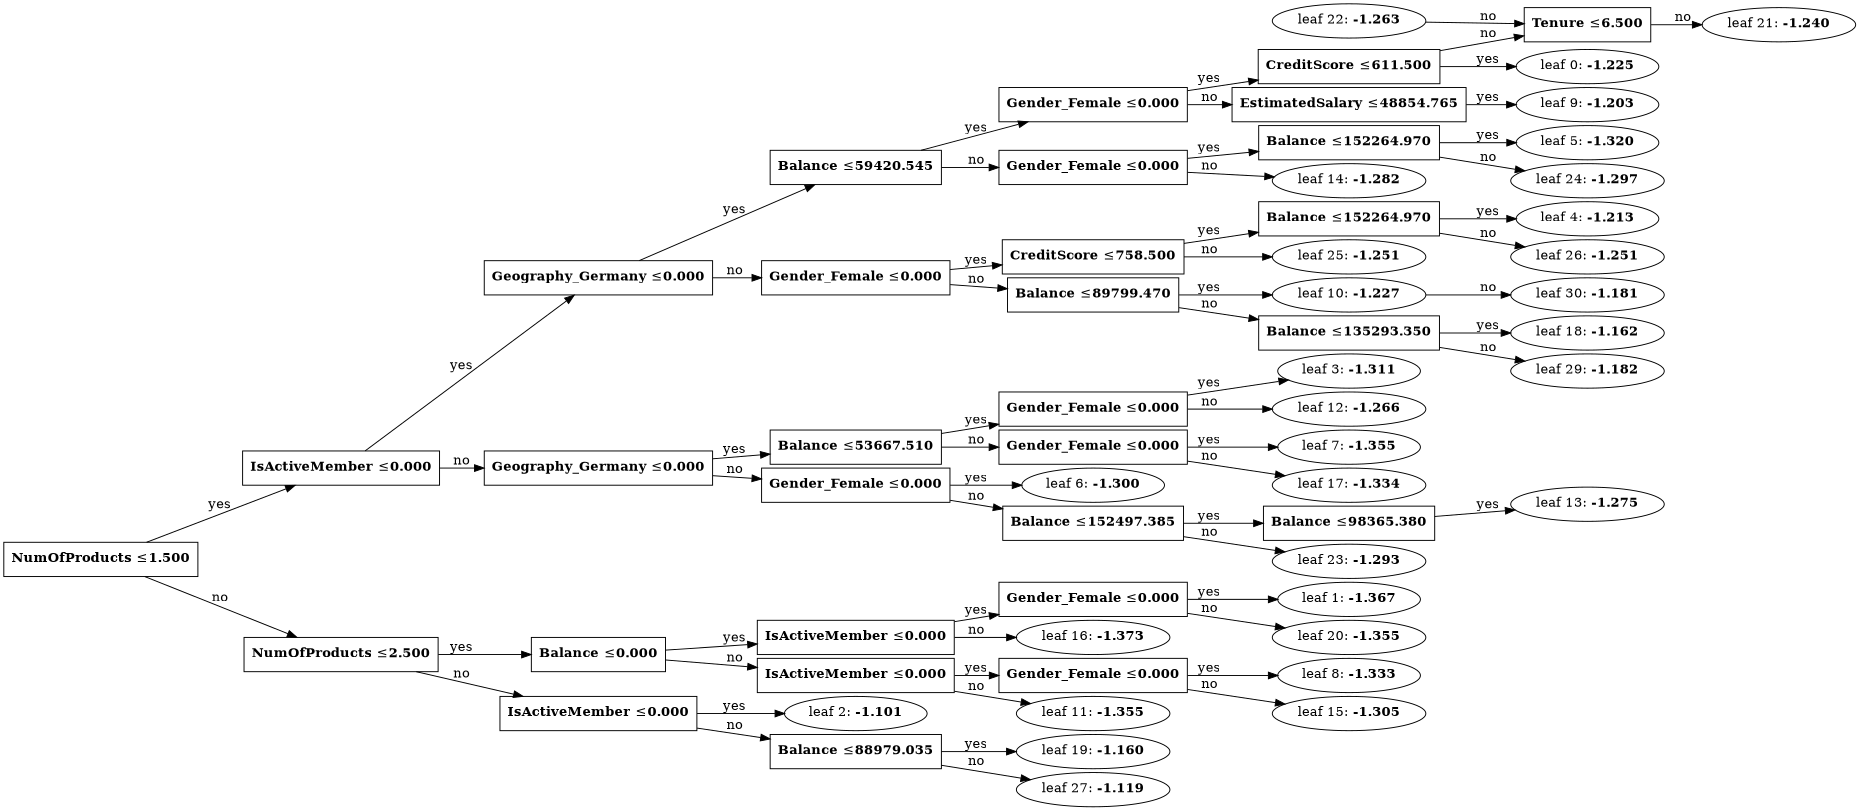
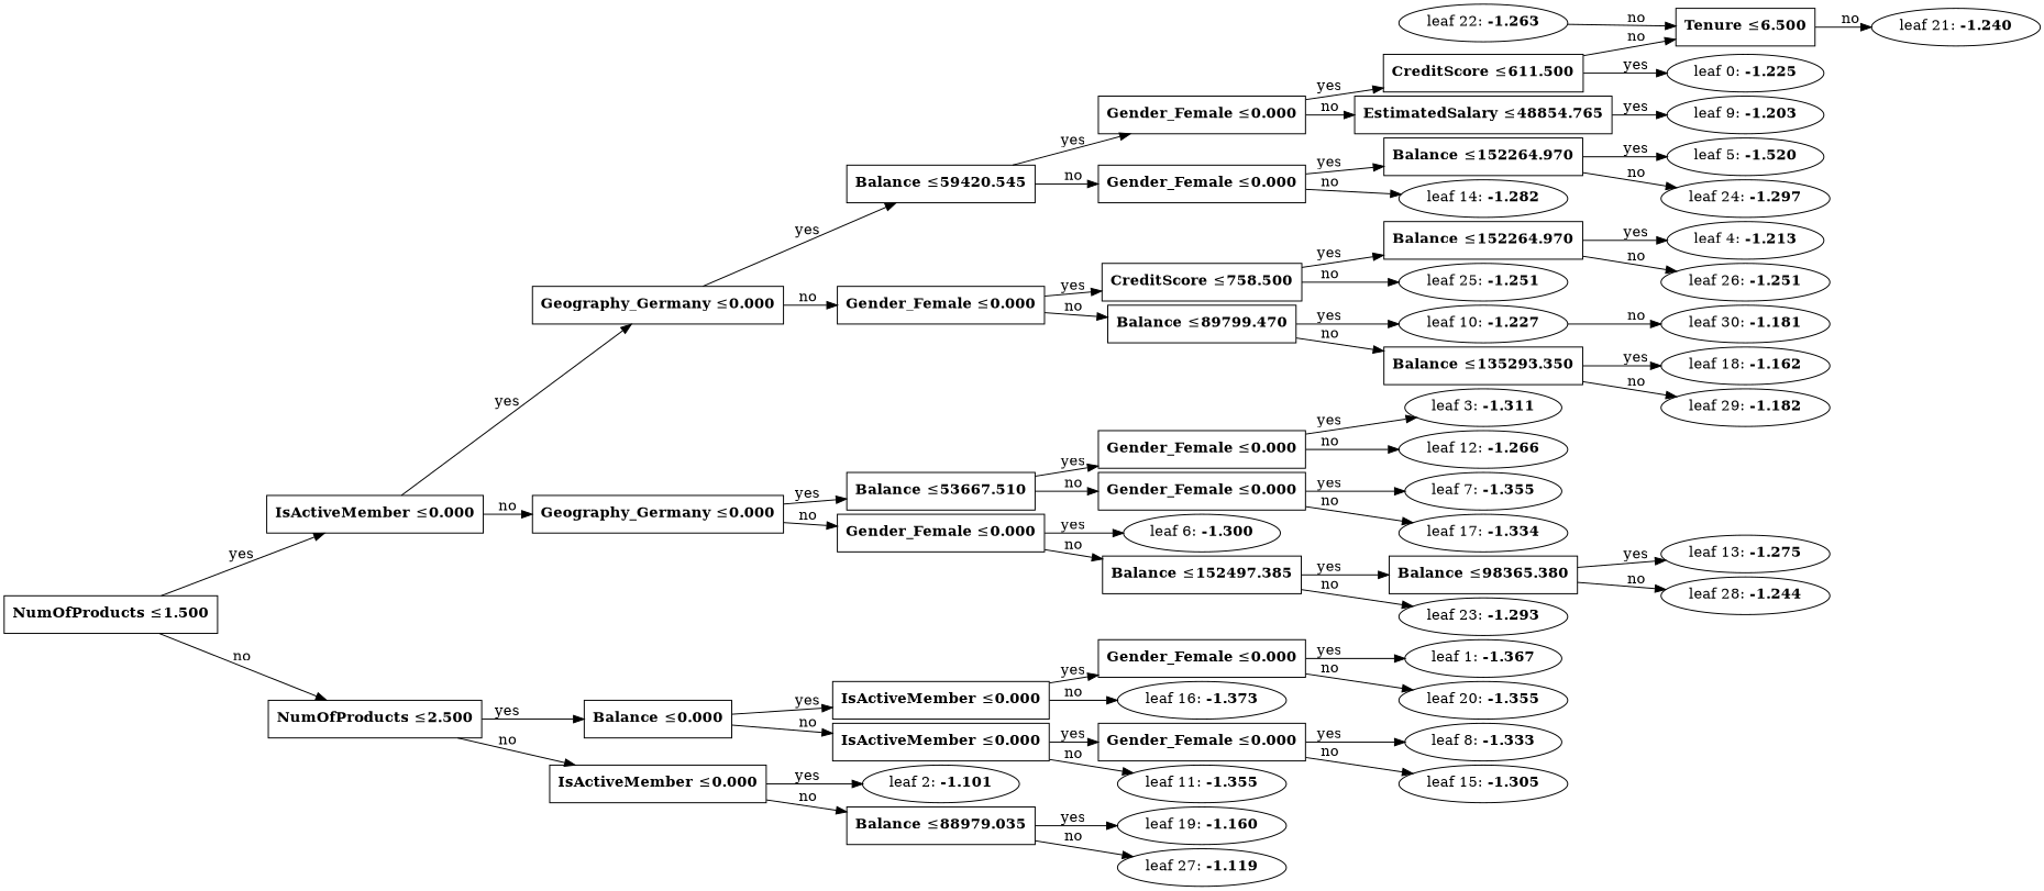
  digraph {
    nodesep=0.05
    rankdir=LR
    ranksep=0.3
    node [color=black fillcolor=white penwidth=1 shape=ellipse]
    edge [color=black penwidth=1]
    n1 [label=<leaf 0: <B>-1.225</B>>]
    n2 [label=<<B>CreditScore</B> &#8804;<B>611.500</B>> shape=rectangle]
    n3 [label=<<B>Tenure</B> &#8804;<B>6.500</B>> shape=rectangle]
    n4 [label=<leaf 21: <B>-1.240</B>>]
    n5 [label=<leaf 22: <B>-1.263</B>>]
    n6 [label=<<B>Gender_Female</B> &#8804;<B>0.000</B>> shape=rectangle]
    n7 [label=<<B>EstimatedSalary</B> &#8804;<B>48854.765</B>> shape=rectangle]
    n8 [label=<leaf 9: <B>-1.203</B>>]
    n9 [label=<leaf 30: <B>-1.181</B>>]
    n10 [label=<<B>Balance</B> &#8804;<B>59420.545</B>> shape=rectangle]
    n11 [label=<<B>Gender_Female</B> &#8804;<B>0.000</B>> shape=rectangle]
    n12 [label=<<B>Balance</B> &#8804;<B>152264.970</B>> shape=rectangle]
    n13 [label=<leaf 14: <B>-1.282</B>>]
-   n14 [label=<leaf 5: <B>-1.320</B>>]
+   n14 [label=<leaf 5: <B>-1.520</B>>]
    n15 [label=<leaf 24: <B>-1.297</B>>]
    n16 [label=<<B>Geography_Germany</B> &#8804;<B>0.000</B>> shape=rectangle]
    n17 [label=<<B>Gender_Female</B> &#8804;<B>0.000</B>> shape=rectangle]
    n18 [label=<<B>CreditScore</B> &#8804;<B>758.500</B>> shape=rectangle]
    n19 [label=<<B>Balance</B> &#8804;<B>89799.470</B>> shape=rectangle]
    n20 [label=<leaf 4: <B>-1.213</B>>]
    n21 [label=<<B>Balance</B> &#8804;<B>152264.970</B>> shape=rectangle]
    n22 [label=<leaf 26: <B>-1.251</B>>]
    n23 [label=<leaf 25: <B>-1.251</B>>]
    n24 [label=<leaf 10: <B>-1.227</B>>]
    n25 [label=<<B>Balance</B> &#8804;<B>135293.350</B>> shape=rectangle]
    n26 [label=<leaf 18: <B>-1.162</B>>]
    n27 [label=<leaf 29: <B>-1.182</B>>]
    n28 [label=<<B>IsActiveMember</B> &#8804;<B>0.000</B>> shape=rectangle]
    n29 [label=<<B>Geography_Germany</B> &#8804;<B>0.000</B>> shape=rectangle]
    n30 [label=<<B>Balance</B> &#8804;<B>53667.510</B>> shape=rectangle]
    n31 [label=<<B>Gender_Female</B> &#8804;<B>0.000</B>> shape=rectangle]
    n32 [label=<leaf 3: <B>-1.311</B>>]
    n33 [label=<<B>Gender_Female</B> &#8804;<B>0.000</B>> shape=rectangle]
    n34 [label=<leaf 12: <B>-1.266</B>>]
    n35 [label=<<B>Gender_Female</B> &#8804;<B>0.000</B>> shape=rectangle]
    n36 [label=<leaf 7: <B>-1.355</B>>]
    n37 [label=<leaf 17: <B>-1.334</B>>]
    n38 [label=<leaf 6: <B>-1.300</B>>]
    n39 [label=<<B>Balance</B> &#8804;<B>152497.385</B>> shape=rectangle]
    n40 [label=<<B>Balance</B> &#8804;<B>98365.380</B>> shape=rectangle]
    n41 [label=<leaf 23: <B>-1.293</B>>]
    n42 [label=<leaf 13: <B>-1.275</B>>]
+   n43 [label=<leaf 28: <B>-1.244</B>>]
    n44 [label=<<B>NumOfProducts</B> &#8804;<B>1.500</B>> shape=rectangle]
    n45 [label=<<B>NumOfProducts</B> &#8804;<B>2.500</B>> shape=rectangle]
    n46 [label=<<B>Balance</B> &#8804;<B>0.000</B>> shape=rectangle]
    n47 [label=<<B>IsActiveMember</B> &#8804;<B>0.000</B>> shape=rectangle]
    n48 [label=<leaf 1: <B>-1.367</B>>]
    n49 [label=<<B>Gender_Female</B> &#8804;<B>0.000</B>> shape=rectangle]
    n50 [label=<leaf 20: <B>-1.355</B>>]
    n51 [label=<<B>IsActiveMember</B> &#8804;<B>0.000</B>> shape=rectangle]
    n52 [label=<leaf 16: <B>-1.373</B>>]
    n53 [label=<<B>IsActiveMember</B> &#8804;<B>0.000</B>> shape=rectangle]
    n54 [label=<<B>Gender_Female</B> &#8804;<B>0.000</B>> shape=rectangle]
    n55 [label=<leaf 11: <B>-1.355</B>>]
    n56 [label=<leaf 8: <B>-1.333</B>>]
    n57 [label=<leaf 15: <B>-1.305</B>>]
    n58 [label=<leaf 2: <B>-1.101</B>>]
    n59 [label=<<B>Balance</B> &#8804;<B>88979.035</B>> shape=rectangle]
    n60 [label=<leaf 19: <B>-1.160</B>>]
    n61 [label=<leaf 27: <B>-1.119</B>>]
    n2 -> n1 [label=yes]
    n2 -> n3 [label=no]
    n3 -> n4 [label=no]
    n5 -> n3 [label=no]
    n6 -> n2 [label=yes]
    n6 -> n7 [label=no]
    n7 -> n8 [label=yes]
    n10 -> n6 [label=yes]
    n10 -> n11 [label=no]
    n11 -> n12 [label=yes]
    n11 -> n13 [label=no]
    n12 -> n14 [label=yes]
    n12 -> n15 [label=no]
    n16 -> n10 [label=yes]
    n16 -> n17 [label=no]
    n17 -> n18 [label=yes]
    n17 -> n19 [label=no]
    n18 -> n21 [label=yes]
    n18 -> n23 [label=no]
    n19 -> n24 [label=yes]
    n19 -> n25 [label=no]
    n21 -> n20 [label=yes]
    n21 -> n22 [label=no]
    n24 -> n9 [label=no]
    n25 -> n26 [label=yes]
    n25 -> n27 [label=no]
    n28 -> n16 [label=yes]
    n28 -> n29 [label=no]
    n29 -> n30 [label=yes]
    n29 -> n31 [label=no]
    n30 -> n33 [label=yes]
    n30 -> n35 [label=no]
    n31 -> n38 [label=yes]
    n31 -> n39 [label=no]
    n33 -> n32 [label=yes]
    n33 -> n34 [label=no]
    n35 -> n36 [label=yes]
    n35 -> n37 [label=no]
    n39 -> n40 [label=yes]
    n39 -> n41 [label=no]
    n40 -> n42 [label=yes]
+   n40 -> n43 [label=no]
    n44 -> n28 [label=yes]
    n44 -> n45 [label=no]
    n45 -> n46 [label=yes]
    n45 -> n47 [label=no]
    n46 -> n51 [label=yes]
    n46 -> n53 [label=no]
    n47 -> n58 [label=yes]
    n47 -> n59 [label=no]
    n49 -> n48 [label=yes]
    n49 -> n50 [label=no]
    n51 -> n49 [label=yes]
    n51 -> n52 [label=no]
    n53 -> n54 [label=yes]
    n53 -> n55 [label=no]
    n54 -> n56 [label=yes]
    n54 -> n57 [label=no]
    n59 -> n60 [label=yes]
    n59 -> n61 [label=no]
  }
